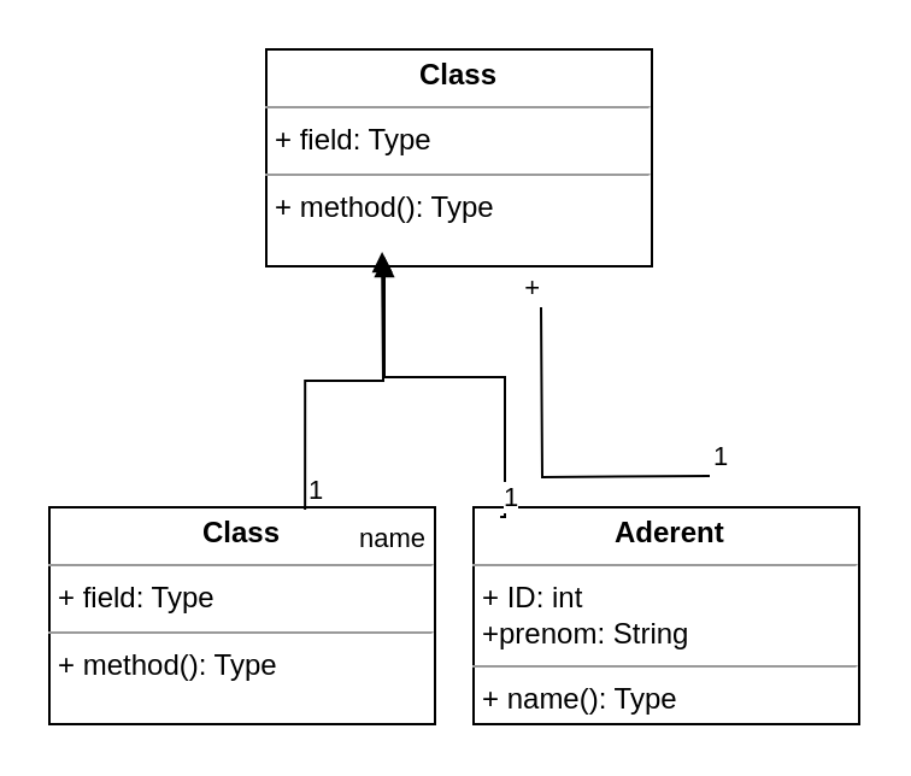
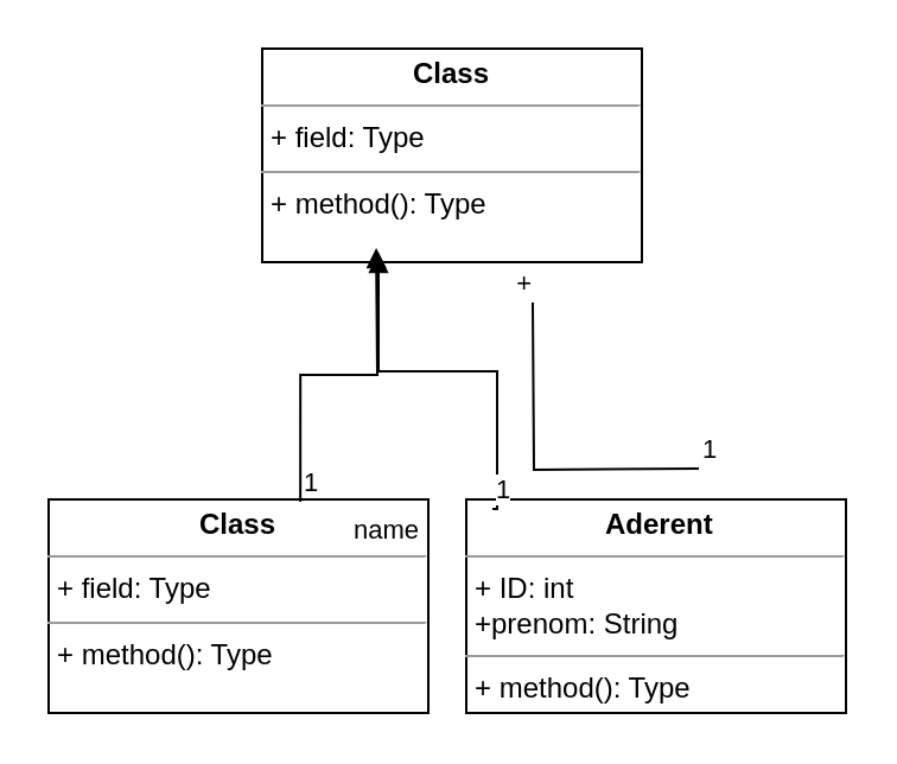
  <mxCell id="0" />
  <mxCell id="1" parent="0" />
- <mxCell id="2" value="&lt;p style=&quot;margin: 0px ; margin-top: 4px ; text-align: center&quot;&gt;&lt;b&gt;&amp;nbsp;Aderent&lt;/b&gt;&lt;/p&gt;&lt;hr size=&quot;1&quot;&gt;&lt;p style=&quot;margin: 0px ; margin-left: 4px&quot;&gt;+ ID: int&lt;/p&gt;&lt;p style=&quot;margin: 0px ; margin-left: 4px&quot;&gt;+prenom: String&lt;/p&gt;&lt;hr size=&quot;1&quot;&gt;&lt;p style=&quot;margin: 0px ; margin-left: 4px&quot;&gt;+ name(): Type&lt;/p&gt;" style="verticalAlign=top;align=left;overflow=fill;fontSize=12;fontFamily=Helvetica;html=1;" vertex="1" parent="1"><mxGeometry x="196" y="210" width="160" height="90" as="geometry" /></mxCell>
+ <mxCell id="2" value="&lt;p style=&quot;margin: 0px ; margin-top: 4px ; text-align: center&quot;&gt;&lt;b&gt;&amp;nbsp;Aderent&lt;/b&gt;&lt;/p&gt;&lt;hr size=&quot;1&quot;&gt;&lt;p style=&quot;margin: 0px ; margin-left: 4px&quot;&gt;+ ID: int&lt;/p&gt;&lt;p style=&quot;margin: 0px ; margin-left: 4px&quot;&gt;+prenom: String&lt;/p&gt;&lt;hr size=&quot;1&quot;&gt;&lt;p style=&quot;margin: 0px ; margin-left: 4px&quot;&gt;+ method(): Type&lt;/p&gt;" style="verticalAlign=top;align=left;overflow=fill;fontSize=12;fontFamily=Helvetica;html=1;" vertex="1" parent="1"><mxGeometry x="196" y="210" width="160" height="90" as="geometry" /></mxCell>
  <mxCell id="3" value="&lt;p style=&quot;margin:0px;margin-top:4px;text-align:center;&quot;&gt;&lt;b&gt;Class&lt;/b&gt;&lt;/p&gt;&lt;hr size=&quot;1&quot;/&gt;&lt;p style=&quot;margin:0px;margin-left:4px;&quot;&gt;+ field: Type&lt;/p&gt;&lt;hr size=&quot;1&quot;/&gt;&lt;p style=&quot;margin:0px;margin-left:4px;&quot;&gt;+ method(): Type&lt;/p&gt;" style="verticalAlign=top;align=left;overflow=fill;fontSize=12;fontFamily=Helvetica;html=1;" vertex="1" parent="1"><mxGeometry x="110" y="20" width="160" height="90" as="geometry" /></mxCell>
  <mxCell id="4" value="&lt;p style=&quot;margin:0px;margin-top:4px;text-align:center;&quot;&gt;&lt;b&gt;Class&lt;/b&gt;&lt;/p&gt;&lt;hr size=&quot;1&quot;/&gt;&lt;p style=&quot;margin:0px;margin-left:4px;&quot;&gt;+ field: Type&lt;/p&gt;&lt;hr size=&quot;1&quot;/&gt;&lt;p style=&quot;margin:0px;margin-left:4px;&quot;&gt;+ method(): Type&lt;/p&gt;" style="verticalAlign=top;align=left;overflow=fill;fontSize=12;fontFamily=Helvetica;html=1;" vertex="1" parent="1"><mxGeometry x="20" y="210" width="160" height="90" as="geometry" /></mxCell>
  <mxCell id="5" value="name" style="endArrow=block;endFill=1;html=1;edgeStyle=orthogonalEdgeStyle;align=left;verticalAlign=top;rounded=0;entryX=0.444;entryY=1.011;entryDx=0;entryDy=0;entryPerimeter=0;exitX=0.663;exitY=0.011;exitDx=0;exitDy=0;exitPerimeter=0;" edge="1" parent="1" source="4"><mxGeometry x="-1" y="-29" relative="1" as="geometry"><mxPoint x="128.04" y="181.99" as="sourcePoint" /><mxPoint x="158.04" y="104" as="targetPoint" /><mxPoint x="-8" y="-1" as="offset" /></mxGeometry></mxCell>
  <mxCell id="6" value="1" style="edgeLabel;resizable=0;html=1;align=left;verticalAlign=bottom;" connectable="0" vertex="1" parent="5"><mxGeometry x="-1" relative="1" as="geometry" /></mxCell>
  <mxCell id="7" value="" style="endArrow=block;endFill=1;html=1;edgeStyle=orthogonalEdgeStyle;align=left;verticalAlign=top;rounded=0;exitX=0.069;exitY=0.011;exitDx=0;exitDy=0;exitPerimeter=0;" edge="1" parent="1"><mxGeometry x="0.1" y="-10" relative="1" as="geometry"><mxPoint x="207.04" y="213.99" as="sourcePoint" /><mxPoint x="159" y="106" as="targetPoint" /><Array as="points"><mxPoint x="209" y="214" /><mxPoint x="209" y="156" /><mxPoint x="159" y="156" /></Array><mxPoint as="offset" /></mxGeometry></mxCell>
  <mxCell id="8" value="1" style="edgeLabel;resizable=0;html=1;align=left;verticalAlign=bottom;" connectable="0" vertex="1" parent="7"><mxGeometry x="-1" relative="1" as="geometry" /></mxCell>
  <mxCell id="9" value="" style="endArrow=none;html=1;edgeStyle=orthogonalEdgeStyle;rounded=0;" edge="1" parent="1"><mxGeometry relative="1" as="geometry"><mxPoint x="294" y="197" as="sourcePoint" /><mxPoint x="224" y="127" as="targetPoint" /></mxGeometry></mxCell>
  <mxCell id="10" value="1&lt;br&gt;" style="edgeLabel;resizable=0;html=1;align=left;verticalAlign=bottom;" connectable="0" vertex="1" parent="9"><mxGeometry x="-1" relative="1" as="geometry" /></mxCell>
  <mxCell id="11" value="+" style="edgeLabel;resizable=0;html=1;align=right;verticalAlign=bottom;" connectable="0" vertex="1" parent="9"><mxGeometry x="1" relative="1" as="geometry" /></mxCell>
